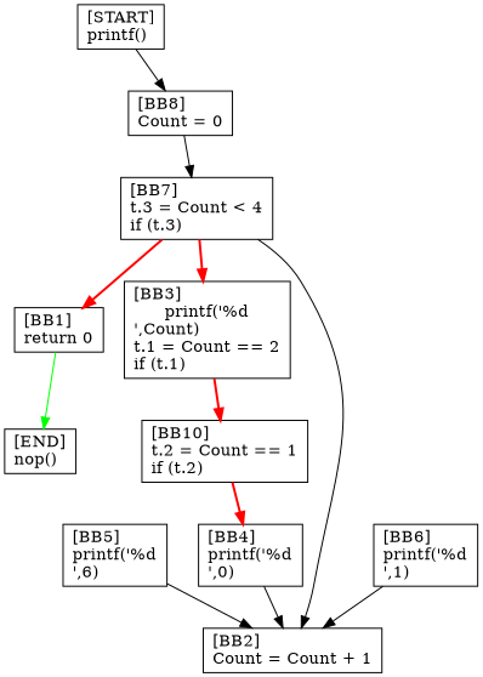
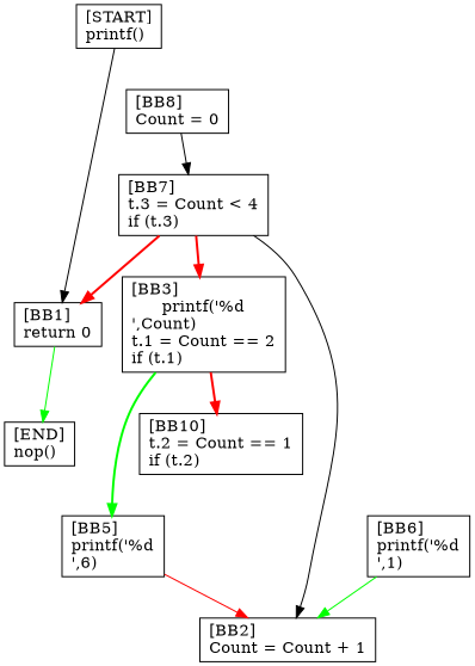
  digraph {
    node [shape=box]
    n1 [label="[BB8]\lCount = 0\l"]
    n2 [label="[BB7]\lt.3 = Count < 4\lif (t.3)\l"]
    n3 [label="[BB1]\lreturn 0\l"]
    n4 [label="[BB3]\lprintf('%d\n',Count)\lt.1 = Count == 2\lif (t.1)\l"]
    n5 [label="[BB2]\lCount = Count + 1\l"]
    n6 [label="[END]\lnop()\l"]
    n7 [label="[BB5]\lprintf('%d\n',6)\l"]
    n8 [label="[BB10]\lt.2 = Count == 1\lif (t.2)\l"]
    n9 [label="[BB6]\lprintf('%d\n',1)\l"]
    n10 [label="[START]\lprintf()\l"]
-   n11 [label="[BB4]\lprintf('%d\n',0)\l"]
    n1 -> n2
    n2 -> n3 [color=red penwidth=2]
    n2 -> n4 [color=red penwidth=2]
    n2 -> n5
    n3 -> n6 [color=green]
+   n4 -> n7 [color=green penwidth=2]
    n4 -> n8 [color=red penwidth=2]
-   n7 -> n5
-   n8 -> n11 [color=red penwidth=2]
-   n9 -> n5
-   n10 -> n1
-   n11 -> n5
+   n7 -> n5 [color=red]
+   n9 -> n5 [color=green]
+   n10 -> n3
  }
